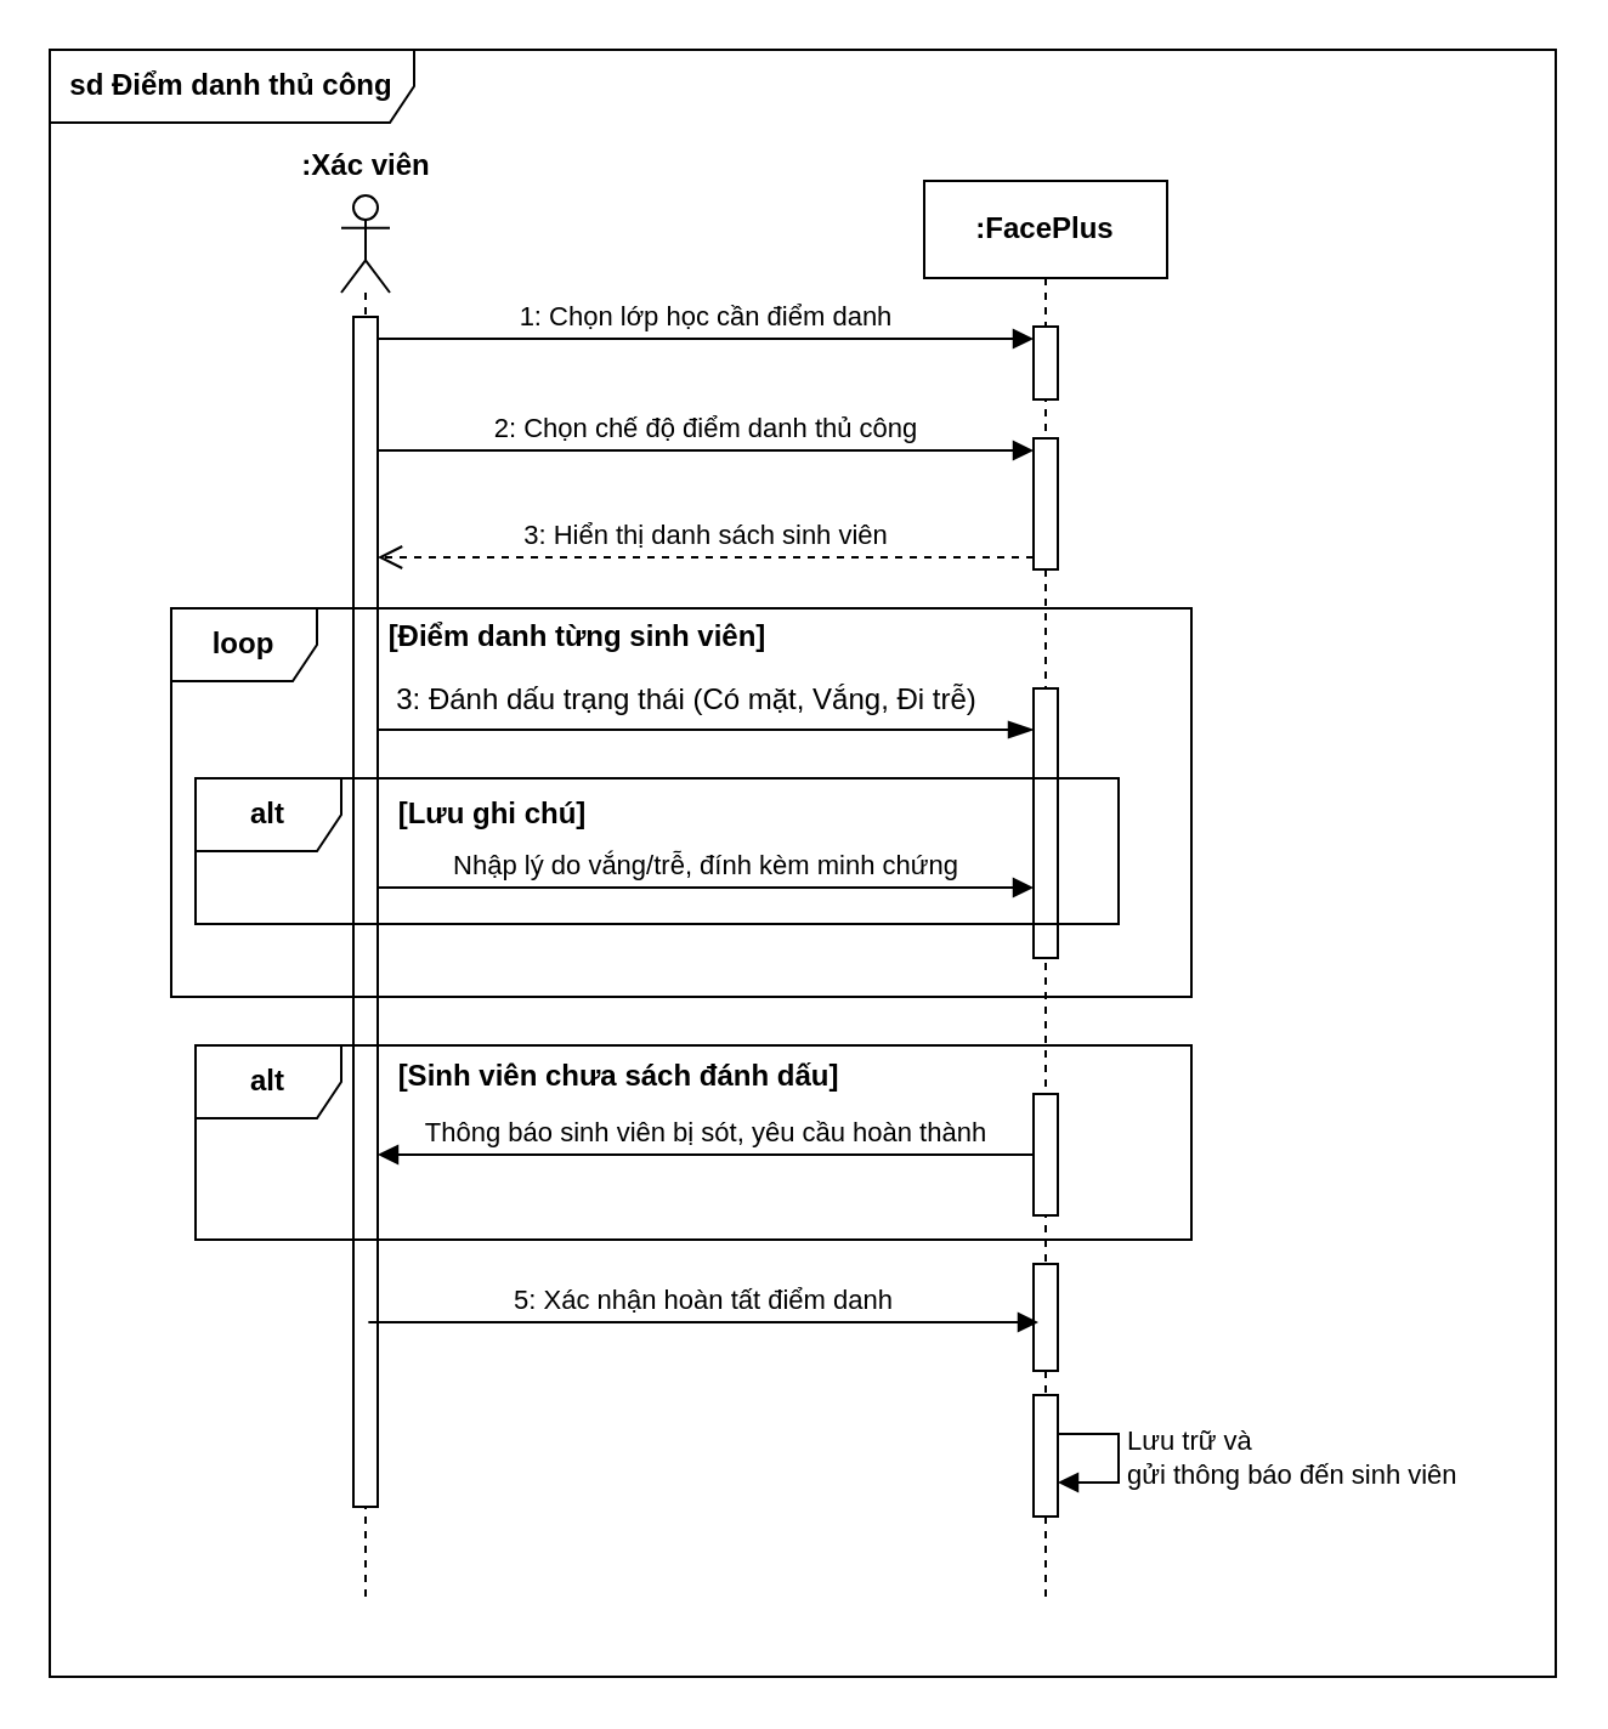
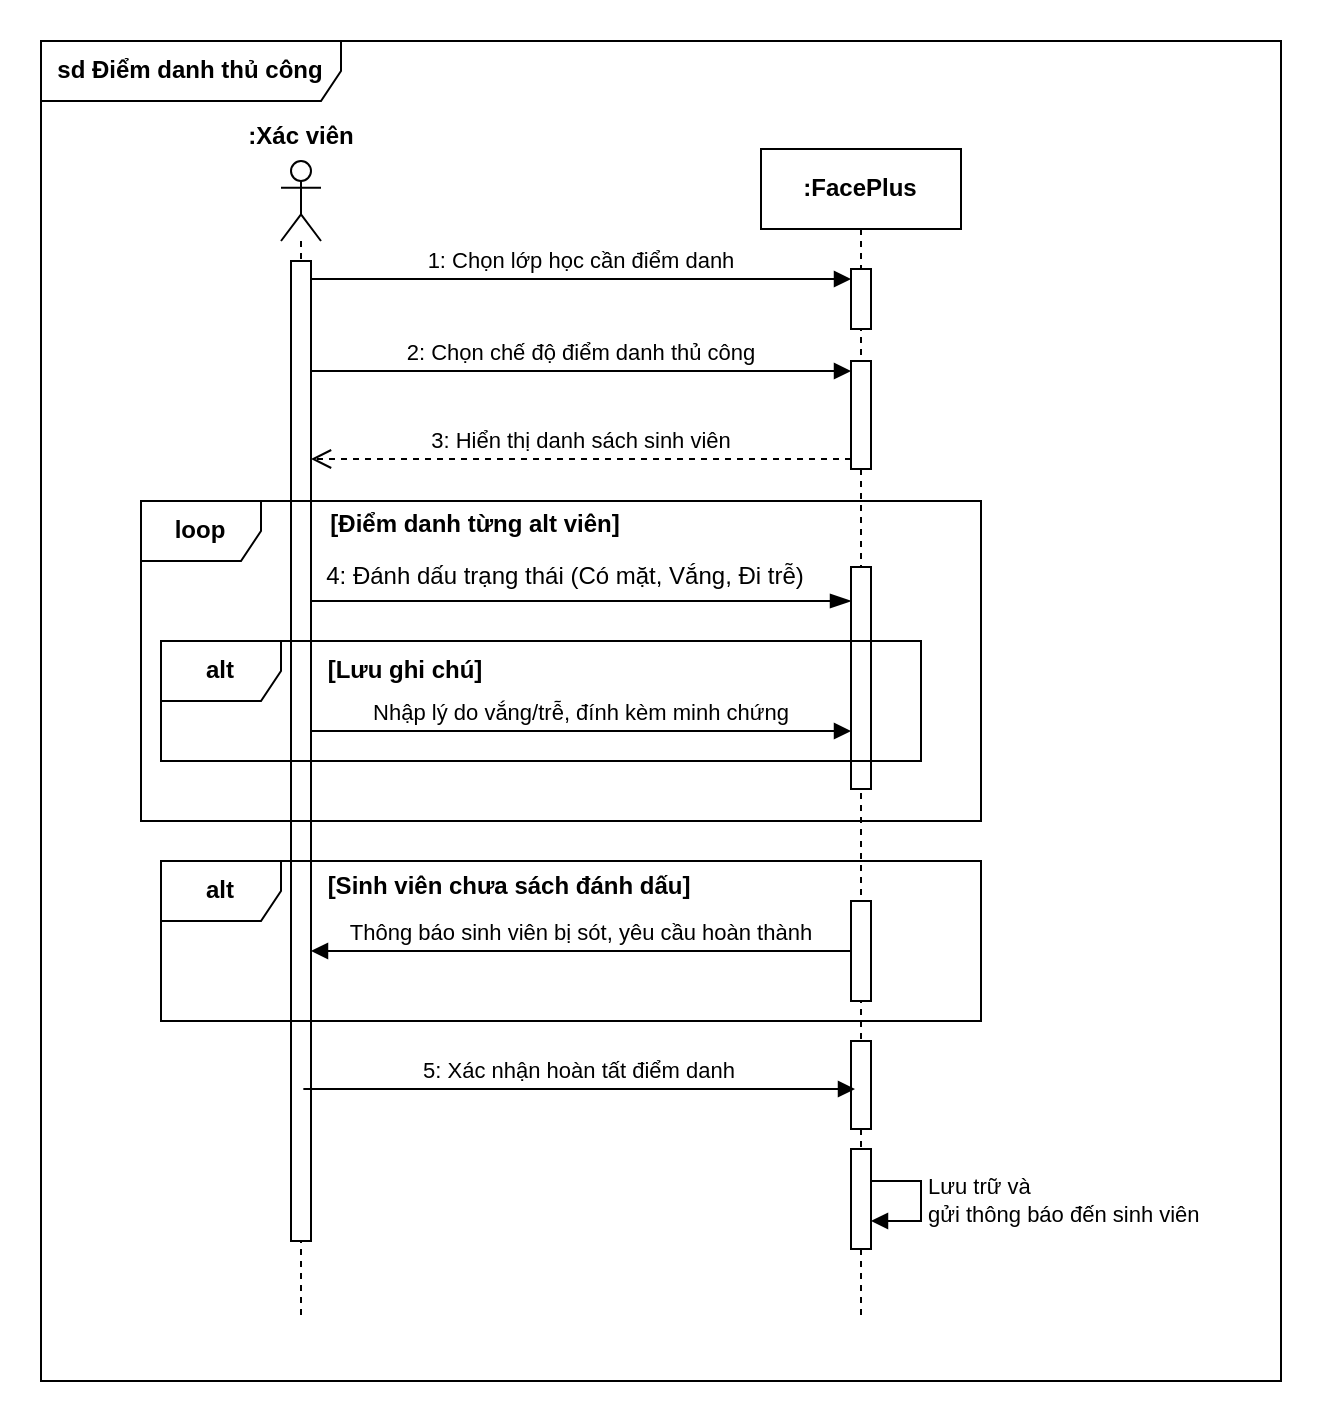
  <mxCell id="0" />
  <mxCell id="1" parent="0" />
  <mxCell id="2" value="&lt;b&gt;sd Điểm danh thủ công&lt;/b&gt;" style="shape=umlFrame;whiteSpace=wrap;html=1;pointerEvents=0;width=150;height=30;" vertex="1" parent="1"><mxGeometry x="20" y="20" width="620" height="670" as="geometry" /></mxCell>
  <mxCell id="3" value="&lt;b&gt;:FacePlus&lt;/b&gt;" style="shape=umlLifeline;perimeter=lifelinePerimeter;whiteSpace=wrap;html=1;container=1;dropTarget=0;collapsible=0;recursiveResize=0;outlineConnect=0;portConstraint=eastwest;newEdgeStyle={&quot;curved&quot;:0,&quot;rounded&quot;:0};" vertex="1" parent="1"><mxGeometry x="380" y="74" width="100" height="586" as="geometry" /></mxCell>
  <mxCell id="4" value="" style="html=1;points=[[0,0,0,0,5],[0,1,0,0,-5],[1,0,0,0,5],[1,1,0,0,-5]];perimeter=orthogonalPerimeter;outlineConnect=0;targetShapes=umlLifeline;portConstraint=eastwest;newEdgeStyle={&quot;curved&quot;:0,&quot;rounded&quot;:0};" vertex="1" parent="3"><mxGeometry x="45" y="60" width="10" height="30" as="geometry" /></mxCell>
  <mxCell id="5" value="" style="html=1;points=[[0,0,0,0,5],[0,1,0,0,-5],[1,0,0,0,5],[1,1,0,0,-5]];perimeter=orthogonalPerimeter;outlineConnect=0;targetShapes=umlLifeline;portConstraint=eastwest;newEdgeStyle={&quot;curved&quot;:0,&quot;rounded&quot;:0};" vertex="1" parent="3"><mxGeometry x="45" y="106" width="10" height="54" as="geometry" /></mxCell>
  <mxCell id="6" value="" style="html=1;points=[[0,0,0,0,5],[0,1,0,0,-5],[1,0,0,0,5],[1,1,0,0,-5]];perimeter=orthogonalPerimeter;outlineConnect=0;targetShapes=umlLifeline;portConstraint=eastwest;newEdgeStyle={&quot;curved&quot;:0,&quot;rounded&quot;:0};" vertex="1" parent="3"><mxGeometry x="45" y="209" width="10" height="111" as="geometry" /></mxCell>
  <mxCell id="7" value="" style="html=1;points=[[0,0,0,0,5],[0,1,0,0,-5],[1,0,0,0,5],[1,1,0,0,-5]];perimeter=orthogonalPerimeter;outlineConnect=0;targetShapes=umlLifeline;portConstraint=eastwest;newEdgeStyle={&quot;curved&quot;:0,&quot;rounded&quot;:0};" vertex="1" parent="3"><mxGeometry x="45" y="446" width="10" height="44" as="geometry" /></mxCell>
  <mxCell id="8" value="" style="html=1;points=[[0,0,0,0,5],[0,1,0,0,-5],[1,0,0,0,5],[1,1,0,0,-5]];perimeter=orthogonalPerimeter;outlineConnect=0;targetShapes=umlLifeline;portConstraint=eastwest;newEdgeStyle={&quot;curved&quot;:0,&quot;rounded&quot;:0};" vertex="1" parent="3"><mxGeometry x="45" y="500" width="10" height="50" as="geometry" /></mxCell>
  <mxCell id="9" value="Lưu trữ và&amp;nbsp;&lt;div&gt;gửi thông báo đến sinh viên&lt;/div&gt;" style="html=1;align=left;spacingLeft=2;endArrow=block;rounded=0;edgeStyle=orthogonalEdgeStyle;curved=0;rounded=0;" edge="1" parent="3"><mxGeometry relative="1" as="geometry"><mxPoint x="55" y="516.0" as="sourcePoint" /><Array as="points"><mxPoint x="80" y="516" /><mxPoint x="80" y="536" /></Array><mxPoint x="55" y="536.0" as="targetPoint" /></mxGeometry></mxCell>
  <mxCell id="10" value="" style="shape=umlLifeline;perimeter=lifelinePerimeter;whiteSpace=wrap;html=1;container=1;dropTarget=0;collapsible=0;recursiveResize=0;outlineConnect=0;portConstraint=eastwest;newEdgeStyle={&quot;curved&quot;:0,&quot;rounded&quot;:0};participant=umlActor;" vertex="1" parent="1"><mxGeometry x="140" y="80" width="20" height="580" as="geometry" /></mxCell>
  <mxCell id="11" value="" style="html=1;points=[[0,0,0,0,5],[0,1,0,0,-5],[1,0,0,0,5],[1,1,0,0,-5]];perimeter=orthogonalPerimeter;outlineConnect=0;targetShapes=umlLifeline;portConstraint=eastwest;newEdgeStyle={&quot;curved&quot;:0,&quot;rounded&quot;:0};" vertex="1" parent="10"><mxGeometry x="5" y="50" width="10" height="490" as="geometry" /></mxCell>
  <mxCell id="12" value="&lt;b&gt;:Xác viên&lt;/b&gt;" style="text;html=1;align=center;verticalAlign=middle;resizable=0;points=[];autosize=1;strokeColor=none;fillColor=none;" vertex="1" parent="1"><mxGeometry x="105" y="53" width="90" height="30" as="geometry" /></mxCell>
  <mxCell id="13" value="1: Chọn lớp học cần điểm danh" style="html=1;verticalAlign=bottom;endArrow=block;curved=0;rounded=0;entryX=0;entryY=0;entryDx=0;entryDy=5;" edge="1" target="4" parent="1" source="11"><mxGeometry relative="1" as="geometry"><mxPoint x="355" y="139" as="sourcePoint" /></mxGeometry></mxCell>
  <mxCell id="14" value="2: Chọn chế độ điểm danh thủ công" style="html=1;verticalAlign=bottom;endArrow=block;curved=0;rounded=0;entryX=0;entryY=0;entryDx=0;entryDy=5;" edge="1" target="5" parent="1" source="11"><mxGeometry relative="1" as="geometry"><mxPoint x="160" y="185" as="sourcePoint" /></mxGeometry></mxCell>
  <mxCell id="15" value="3: Hiển thị danh sách sinh viên" style="html=1;verticalAlign=bottom;endArrow=open;dashed=1;endSize=8;curved=0;rounded=0;exitX=0;exitY=1;exitDx=0;exitDy=-5;" edge="1" source="5" parent="1" target="11"><mxGeometry relative="1" as="geometry"><mxPoint x="160" y="230" as="targetPoint" /></mxGeometry></mxCell>
  <mxCell id="16" value="&lt;b&gt;loop&lt;/b&gt;" style="shape=umlFrame;whiteSpace=wrap;html=1;pointerEvents=0;" vertex="1" parent="1"><mxGeometry x="70" y="250" width="420" height="160" as="geometry" /></mxCell>
  <mxCell id="17" value="" style="endArrow=blockThin;endFill=1;endSize=8;html=1;rounded=0;" edge="1" parent="1"><mxGeometry width="160" relative="1" as="geometry"><mxPoint x="155" y="300" as="sourcePoint" /><mxPoint x="425" y="300" as="targetPoint" /></mxGeometry></mxCell>
- <mxCell id="18" value="3: Đánh dấu trạng thái (Có mặt, Vắng, Đi trễ)" style="text;html=1;align=center;verticalAlign=middle;resizable=0;points=[];autosize=1;strokeColor=none;fillColor=none;" vertex="1" parent="1"><mxGeometry x="152" y="273" width="260" height="30" as="geometry" /></mxCell>
- <mxCell id="19" value="&lt;b&gt;[Điểm danh từng sinh viên]&lt;/b&gt;" style="text;html=1;align=center;verticalAlign=middle;resizable=0;points=[];autosize=1;strokeColor=none;fillColor=none;" vertex="1" parent="1"><mxGeometry x="147" y="247" width="180" height="30" as="geometry" /></mxCell>
+ <mxCell id="18" value="4: Đánh dấu trạng thái (Có mặt, Vắng, Đi trễ)" style="text;html=1;align=center;verticalAlign=middle;resizable=0;points=[];autosize=1;strokeColor=none;fillColor=none;" vertex="1" parent="1"><mxGeometry x="152" y="273" width="260" height="30" as="geometry" /></mxCell>
+ <mxCell id="19" value="&lt;b&gt;[Điểm danh từng alt viên]&lt;/b&gt;" style="text;html=1;align=center;verticalAlign=middle;resizable=0;points=[];autosize=1;strokeColor=none;fillColor=none;" vertex="1" parent="1"><mxGeometry x="147" y="247" width="180" height="30" as="geometry" /></mxCell>
  <mxCell id="20" value="&lt;b&gt;alt&lt;/b&gt;" style="shape=umlFrame;whiteSpace=wrap;html=1;pointerEvents=0;" vertex="1" parent="1"><mxGeometry y="320" width="380" height="60" as="geometry" x="80" /></mxCell>
  <mxCell id="21" value="&lt;b&gt;[Lưu ghi chú]&lt;/b&gt;" style="text;html=1;align=center;verticalAlign=middle;resizable=0;points=[];autosize=1;strokeColor=none;fillColor=none;" vertex="1" parent="1"><mxGeometry x="147" y="320" width="110" height="30" as="geometry" /></mxCell>
  <mxCell id="22" value="Nhập lý do vắng/trễ, đính kèm minh chứng" style="html=1;verticalAlign=bottom;endArrow=block;curved=0;rounded=0;" edge="1" parent="1"><mxGeometry width="80" relative="1" as="geometry"><mxPoint x="155" y="365" as="sourcePoint" /><mxPoint x="425" y="365" as="targetPoint" /></mxGeometry></mxCell>
  <mxCell id="23" value="&lt;b&gt;alt&lt;/b&gt;" style="shape=umlFrame;whiteSpace=wrap;html=1;pointerEvents=0;" vertex="1" parent="1"><mxGeometry y="430" width="410" height="80" as="geometry" x="80" /></mxCell>
  <mxCell id="24" value="&lt;b&gt;[Sinh viên chưa sách đánh dấu]&lt;/b&gt;" style="text;html=1;align=center;verticalAlign=middle;resizable=0;points=[];autosize=1;strokeColor=none;fillColor=none;" vertex="1" parent="1"><mxGeometry x="149" y="428" width="210" height="30" as="geometry" /></mxCell>
  <mxCell id="25" value="" style="html=1;points=[[0,0,0,0,5],[0,1,0,0,-5],[1,0,0,0,5],[1,1,0,0,-5]];perimeter=orthogonalPerimeter;outlineConnect=0;targetShapes=umlLifeline;portConstraint=eastwest;newEdgeStyle={&quot;curved&quot;:0,&quot;rounded&quot;:0};" vertex="1" parent="1"><mxGeometry x="425" y="450" width="10" height="50" as="geometry" /></mxCell>
  <mxCell id="26" value="Thông báo sinh viên bị sót, yêu cầu hoàn thành" style="html=1;verticalAlign=bottom;endArrow=block;curved=0;rounded=0;" edge="1" parent="1" source="25" target="11"><mxGeometry width="80" relative="1" as="geometry"><mxPoint x="425" y="475" as="sourcePoint" /><mxPoint x="160" y="475" as="targetPoint" /></mxGeometry></mxCell>
  <mxCell id="27" value="5: Xác nhận hoàn tất điểm danh" style="html=1;verticalAlign=bottom;endArrow=block;curved=0;rounded=0;" edge="1" parent="1"><mxGeometry width="80" relative="1" as="geometry"><mxPoint x="151.167" y="544" as="sourcePoint" /><mxPoint x="427" y="544" as="targetPoint" /></mxGeometry></mxCell>
